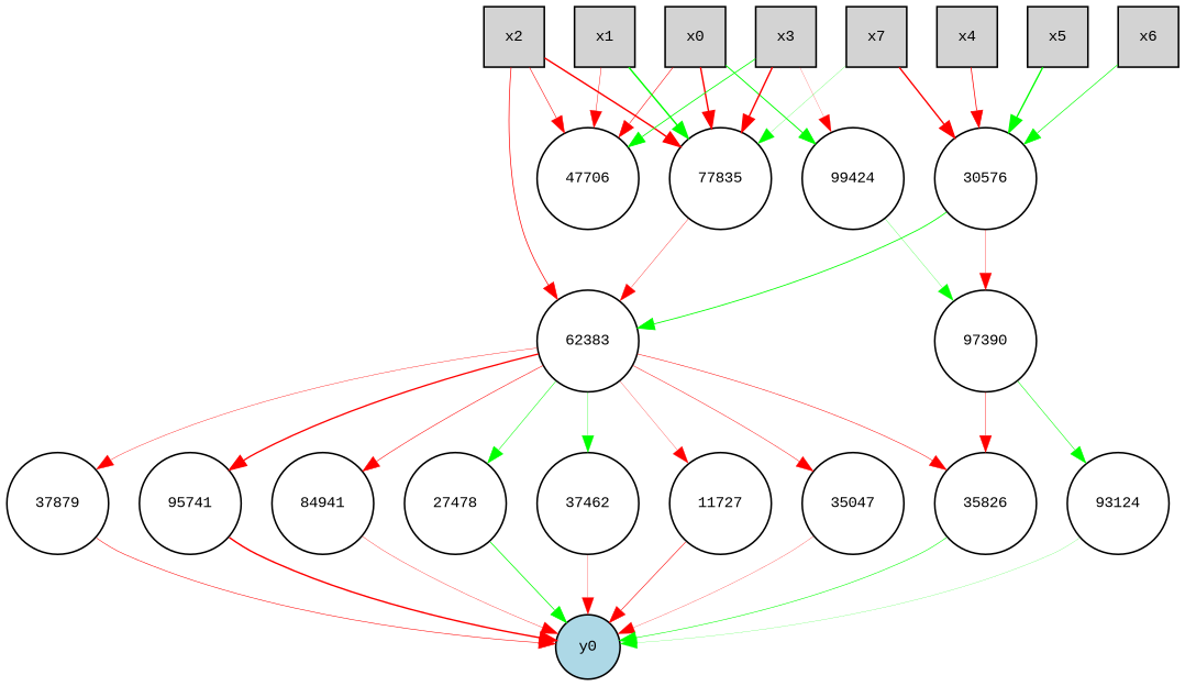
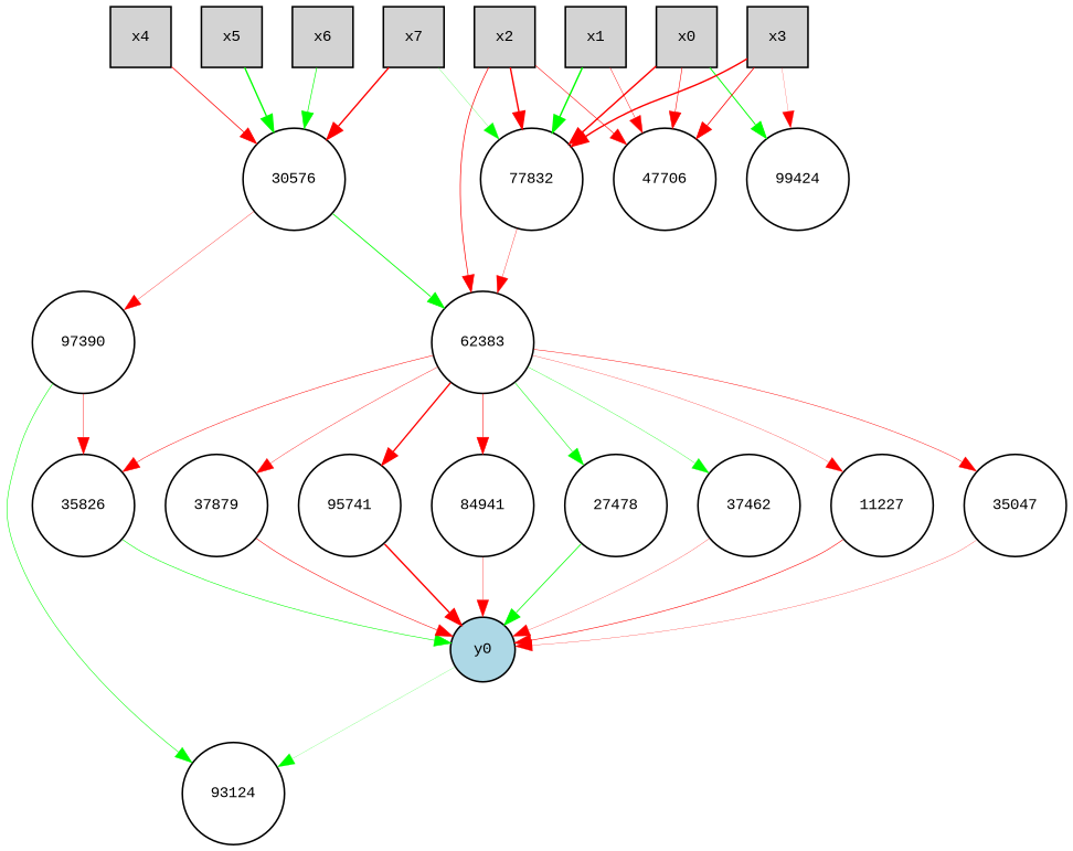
  digraph {
    fontname="Liberation Mono"
    node [fillcolor=white fontname="Liberation Mono" fontsize=9 shape=circle style=filled]
    edge [color=red fontname="Liberation Mono" penwidth=0.9 style=solid]
    x0 [fillcolor=lightgray height=0.5 shape=box width=0.5]
-   77832 [height=0.1 width=0.1 label=77835]
+   77832 [height=0.1 width=0.1]
    47706 [height=0.1 width=0.1]
    99424 [height=0.1 width=0.1]
    62383 [height=0.1 width=0.1]
    97390 [height=0.1 width=0.1]
    x1 [fillcolor=lightgray height=0.5 shape=box width=0.5]
    x2 [fillcolor=lightgray height=0.5 shape=box width=0.5]
    x3 [fillcolor=lightgray height=0.5 shape=box width=0.5]
    x4 [fillcolor=lightgray height=0.5 shape=box width=0.5]
    30576 [height=0.1 width=0.1]
    x5 [fillcolor=lightgray height=0.5 shape=box width=0.5]
    x6 [fillcolor=lightgray height=0.5 shape=box width=0.5]
    x7 [fillcolor=lightgray height=0.5 shape=box width=0.5]
    y0 [fillcolor=lightblue height=0.1 width=0.1]
    95741 [height=0.1 width=0.1]
    84941 [height=0.1 width=0.1]
    27478 [height=0.1 width=0.1]
    37462 [height=0.1 width=0.1]
-   11227 [height=0.1 width=0.1 label=11727]
+   11227 [height=0.1 width=0.1]
    35047 [height=0.1 width=0.1]
    35826 [height=0.1 width=0.1]
    37879 [height=0.1 width=0.1]
    93124 [height=0.1 width=0.1]
    x0 -> 77832
    x0 -> 47706 [penwidth=0.3512270137974396]
    x0 -> 99424 [color=green penwidth=0.5996284398013746]
    77832 -> 62383 [penwidth=0.21991823148953873]
-   99424 -> 97390 [color=green penwidth=0.1755649693947437]
    62383 -> 95741 [penwidth=0.8379394935388322]
    62383 -> 84941 [penwidth=0.3383677469311983]
    62383 -> 27478 [color=green penwidth=0.33099041961265296]
    62383 -> 37462 [color=green penwidth=0.20683196264081488]
    62383 -> 11227 [penwidth=0.17179155197286633]
    62383 -> 35047 [penwidth=0.2836069872131654]
    62383 -> 35826 [penwidth=0.3096391926396212]
    62383 -> 37879 [penwidth=0.24240755736955857]
    97390 -> 35826 [penwidth=0.2628146205159991]
    97390 -> 93124 [color=green penwidth=0.3443489601874645]
    x1 -> 77832 [color=green]
    x1 -> 47706 [penwidth=0.27127307613093476]
    x2 -> 77832
    x2 -> 47706 [penwidth=0.35098118611173135]
    x2 -> 62383 [penwidth=0.4428032837928759]
    x3 -> 77832
-   x3 -> 47706 [color=green penwidth=0.5077708732292227]
+   x3 -> 47706 [penwidth=0.5077708732292227]
    x3 -> 99424 [penwidth=0.12718129596616412]
    x4 -> 30576 [penwidth=0.4709272757155951]
    30576 -> 62383 [color=green penwidth=0.5270986755504616]
    30576 -> 97390 [penwidth=0.21068026230147235]
    x5 -> 30576 [color=green penwidth=0.8501722202637484]
    x6 -> 30576 [color=green penwidth=0.41873453058764665]
    x7 -> 77832 [color=green penwidth=0.14989994262514578]
    x7 -> 30576 [penwidth=0.8754683852548149]
    95741 -> y0
    84941 -> y0 [penwidth=0.21447888960300146]
    27478 -> y0 [color=green penwidth=0.4793812060214174]
    37462 -> y0 [penwidth=0.16816872535917893]
    11227 -> y0 [penwidth=0.36514731734820915]
    35047 -> y0 [penwidth=0.16758333615637078]
    35826 -> y0 [color=green penwidth=0.3519479731825832]
    37879 -> y0 [penwidth=0.3339054909886786]
-   93124 -> y0 [color=green penwidth=0.12613132542630343]
+   y0 -> 93124 [color=green penwidth=0.12613132542630343]
  }
